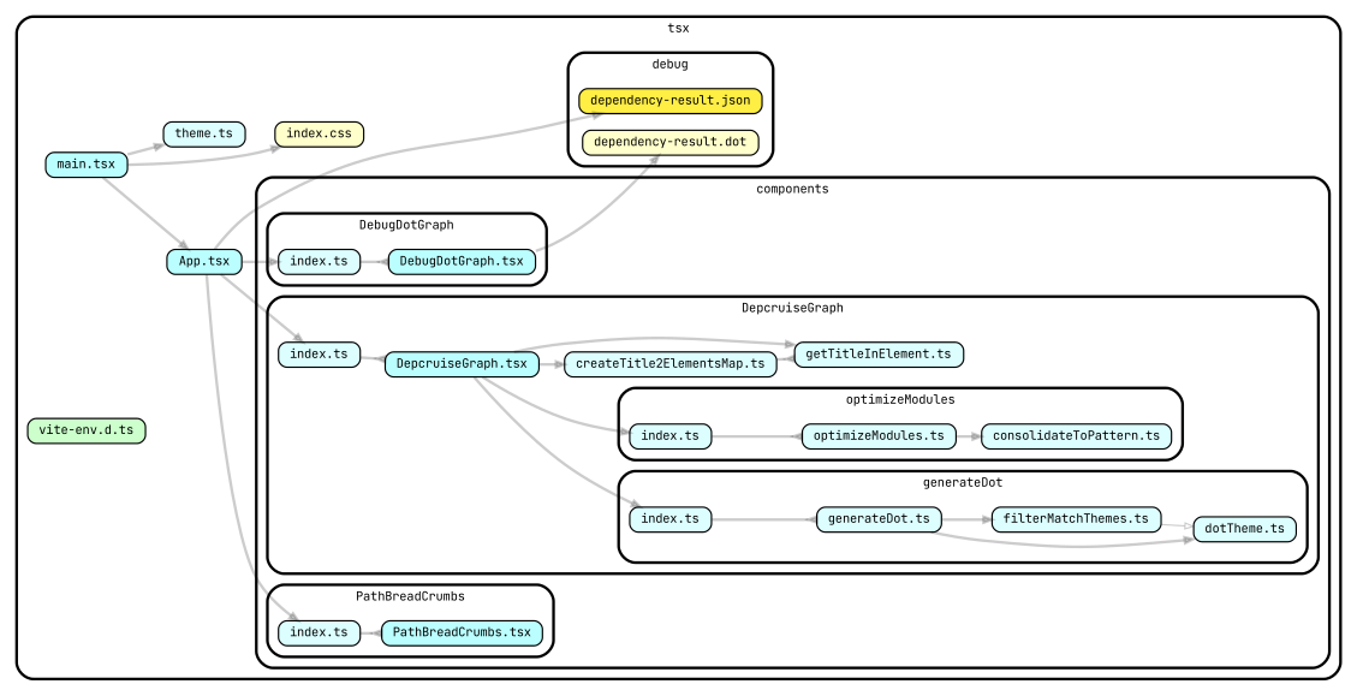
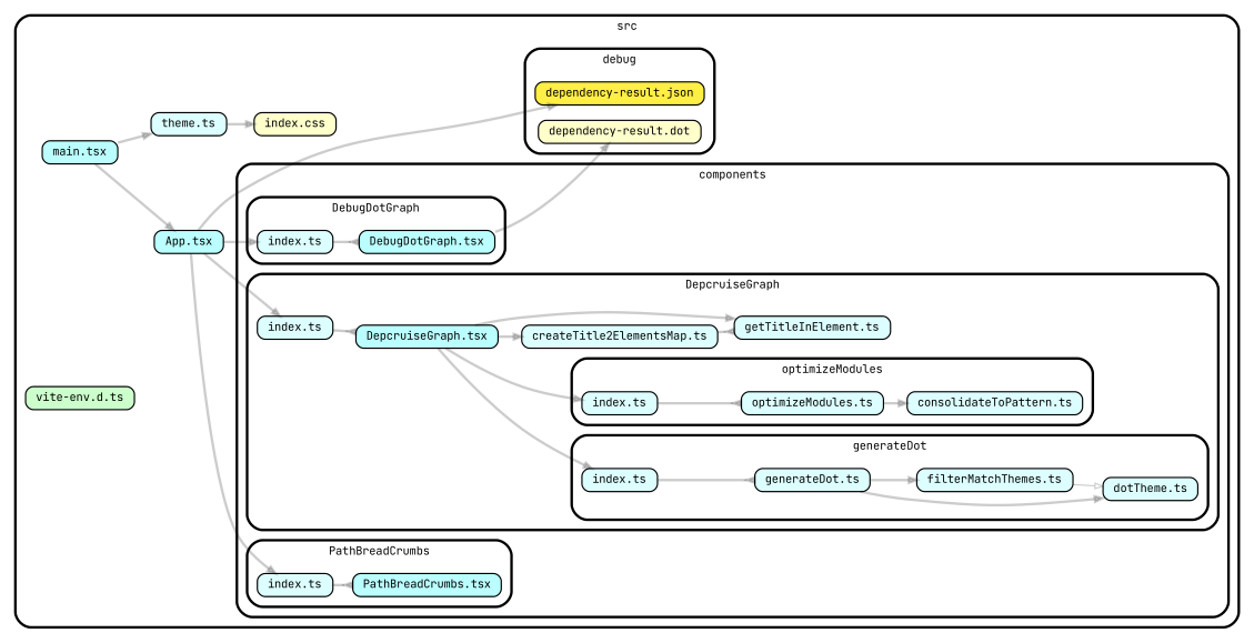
  strict digraph {
    compound=true
    fillcolor="#ffffff"
    fontname="JetBrains Mono"
    fontsize=9
    nodesep=0.16
    rankdir=LR
    ranksep=0.18
    splines=true
    style="rounded,bold,filled"
    node [color=black fillcolor="#ddfeff" fontcolor=black fontname="JetBrains Mono" fontsize=9 shape=box style="rounded, filled"]
    edge [arrowhead=normal arrowsize=0.6 color="#00000033" fontname="JetBrains Mono" fontsize=9 penwidth=2.0]
    n1 [height=0.2 label=<index.ts>]
    n2 [fillcolor="#bbfeff" height=0.2 label=<DebugDotGraph.tsx>]
    n3 [height=0.2 label=<index.ts>]
    n4 [height=0.2 label=<dotTheme.ts>]
    n5 [height=0.2 label=<filterMatchThemes.ts>]
    n6 [height=0.2 label=<generateDot.ts>]
    n7 [height=0.2 label=<index.ts>]
    n8 [height=0.2 label=<consolidateToPattern.ts>]
    n9 [height=0.2 label=<optimizeModules.ts>]
    n10 [height=0.2 label=<index.ts>]
    n11 [fillcolor="#bbfeff" height=0.2 label=<DepcruiseGraph.tsx>]
    n12 [height=0.2 label=<createTitle2ElementsMap.ts>]
    n13 [height=0.2 label=<getTitleInElement.ts>]
    n14 [height=0.2 label=<index.ts>]
    n15 [fillcolor="#bbfeff" height=0.2 label=<PathBreadCrumbs.tsx>]
    n16 [fillcolor="#ffee44" height=0.2 label=<dependency-result.json>]
    n17 [fillcolor="#ffffcc" height=0.2 label=<dependency-result.dot>]
    n18 [fillcolor="#bbfeff" height=0.2 label=<App.tsx>]
    n19 [fillcolor="#ffffcc" height=0.2 label=<index.css>]
    n20 [fillcolor="#bbfeff" height=0.2 label=<main.tsx>]
    n21 [height=0.2 label=<theme.ts>]
    n22 [fillcolor="#ccffcc" height=0.2 label=<vite-env.d.ts>]
    subgraph cluster_1 {
-     label=tsx
+     label=src
      n18
      n19
      n20
      n21
      n22
      subgraph cluster_2 {
        label=components
        subgraph cluster_3 {
          label=DebugDotGraph
          n1
          n2
        }
        subgraph cluster_4 {
          label=DepcruiseGraph
          n10
          n11
          n12
          n13
          subgraph cluster_5 {
            label=generateDot
            n3
            n4
            n5
            n6
          }
          subgraph cluster_6 {
            label=optimizeModules
            n7
            n8
            n9
          }
        }
        subgraph cluster_7 {
          label=PathBreadCrumbs
          n14
          n15
        }
      }
      subgraph cluster_8 {
        label=debug
        n16
        n17
      }
    }
    n1 -> n2 [arrowhead=inv]
    n2 -> n17
    n3 -> n6 [arrowhead=inv]
    n5 -> n4 [arrowhead=onormal penwidth=1.0]
    n6 -> n4
    n6 -> n5
    n7 -> n9 [arrowhead=inv]
    n9 -> n8
    n10 -> n11 [arrowhead=inv]
    n11 -> n3
    n11 -> n7
    n11 -> n12
    n11 -> n13
    n12 -> n13 [arrowhead=inv]
    n14 -> n15 [arrowhead=inv]
    n18 -> n1
    n18 -> n10
    n18 -> n14
    n18 -> n16
    n20 -> n18
-   n20 -> n19
+   n21 -> n19
    n20 -> n21
  }
